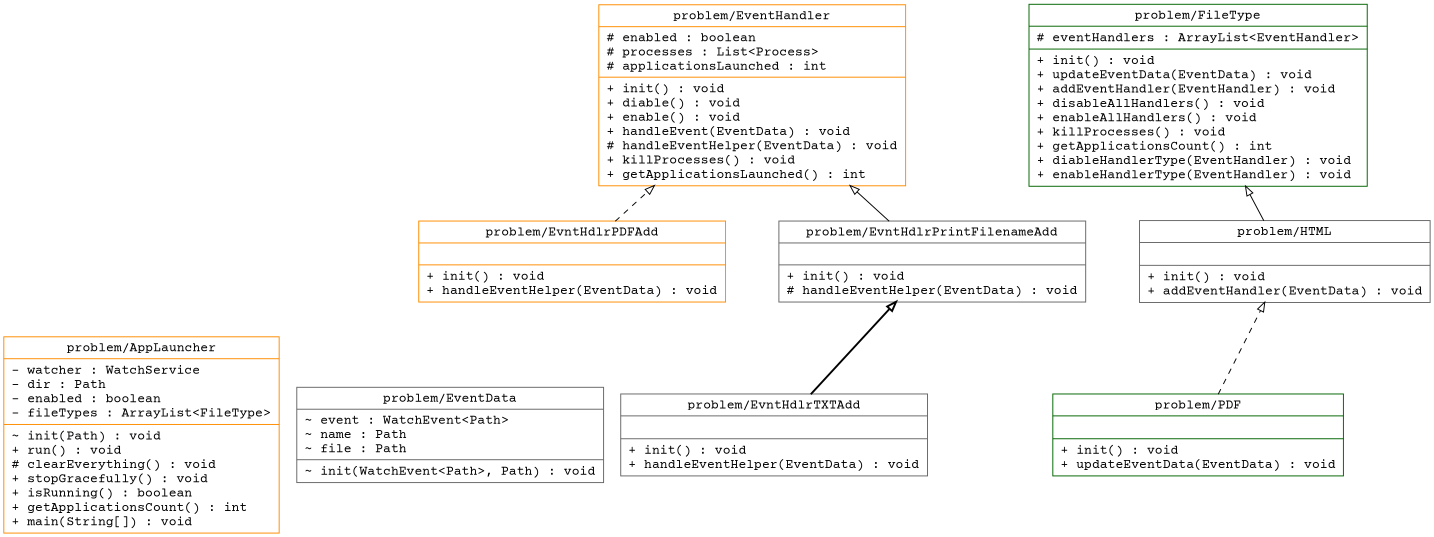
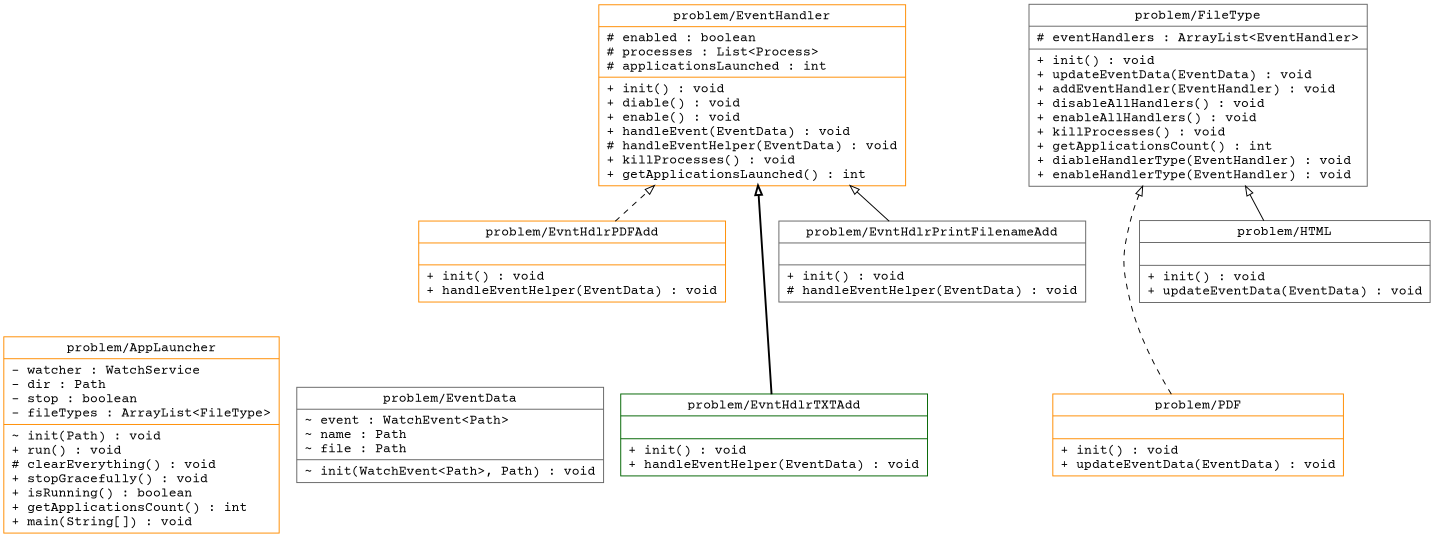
  digraph {
    fontname="Courier Prime"
    rankdir=BT
    node [color=gray40 fontname="Courier Prime" shape=record]
    edge [arrowhead=onormal fontname="Courier Prime" style=dashed]
-   n1 [color=darkorange label="{problem/AppLauncher|- watcher : WatchService\l- dir : Path\l- enabled : boolean\l- fileTypes : ArrayList\<FileType\>\l|~ init(Path) : void\l+ run() : void\l# clearEverything() : void\l+ stopGracefully() : void\l+ isRunning() : boolean\l+ getApplicationsCount() : int\l+ main(String[]) : void\l}"]
+   n1 [color=darkorange label="{problem/AppLauncher|- watcher : WatchService\l- dir : Path\l- stop : boolean\l- fileTypes : ArrayList\<FileType\>\l|~ init(Path) : void\l+ run() : void\l# clearEverything() : void\l+ stopGracefully() : void\l+ isRunning() : boolean\l+ getApplicationsCount() : int\l+ main(String[]) : void\l}"]
    n2 [label="{problem/EventData|~ event : WatchEvent\<Path\>\l~ name : Path\l~ file : Path\l|~ init(WatchEvent\<Path\>, Path) : void\l}"]
    n3 [color=darkorange label="{problem/EventHandler|# enabled : boolean\l# processes : List\<Process\>\l# applicationsLaunched : int\l|+ init() : void\l+ diable() : void\l+ enable() : void\l+ handleEvent(EventData) : void\l# handleEventHelper(EventData) : void\l+ killProcesses() : void\l+ getApplicationsLaunched() : int\l}"]
    n4 [color=darkorange label="{problem/EvntHdlrPDFAdd||+ init() : void\l+ handleEventHelper(EventData) : void\l}"]
    n5 [label="{problem/EvntHdlrPrintFilenameAdd||+ init() : void\l# handleEventHelper(EventData) : void\l}"]
-   n6 [label="{problem/EvntHdlrTXTAdd||+ init() : void\l+ handleEventHelper(EventData) : void\l}"]
-   n7 [color=darkgreen label="{problem/FileType|# eventHandlers : ArrayList\<EventHandler\>\l|+ init() : void\l+ updateEventData(EventData) : void\l+ addEventHandler(EventHandler) : void\l+ disableAllHandlers() : void\l+ enableAllHandlers() : void\l+ killProcesses() : void\l+ getApplicationsCount() : int\l+ diableHandlerType(EventHandler) : void\l+ enableHandlerType(EventHandler) : void\l}"]
-   n8 [label="{problem/HTML||+ init() : void\l+ addEventHandler(EventData) : void\l}"]
-   n9 [color=darkgreen label="{problem/PDF||+ init() : void\l+ updateEventData(EventData) : void\l}"]
+   n6 [color=darkgreen label="{problem/EvntHdlrTXTAdd||+ init() : void\l+ handleEventHelper(EventData) : void\l}"]
+   n7 [label="{problem/FileType|# eventHandlers : ArrayList\<EventHandler\>\l|+ init() : void\l+ updateEventData(EventData) : void\l+ addEventHandler(EventHandler) : void\l+ disableAllHandlers() : void\l+ enableAllHandlers() : void\l+ killProcesses() : void\l+ getApplicationsCount() : int\l+ diableHandlerType(EventHandler) : void\l+ enableHandlerType(EventHandler) : void\l}"]
+   n8 [label="{problem/HTML||+ init() : void\l+ updateEventData(EventData) : void\l}"]
+   n9 [color=darkorange label="{problem/PDF||+ init() : void\l+ updateEventData(EventData) : void\l}"]
    n4 -> n3
    n5 -> n3 [style=solid]
-   n6 -> n5 [style=bold]
+   n6 -> n3 [style=bold]
    n8 -> n7 [style=solid]
-   n9 -> n8
+   n9 -> n7
  }
